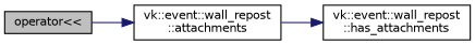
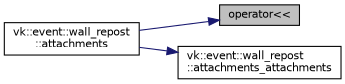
  digraph {
    rankdir=LR
    node [color=black fillcolor=white fontname=Helvetica fontsize=10 shape=record style=filled]
    edge [color=midnightblue fontname=Helvetica fontsize=10 labelfontname=Helvetica labelfontsize=10 style=solid]
    n1 [fillcolor=grey75 fontcolor=black height=0.2 label="operator\<\<" width=0.4]
    n2 [height=0.2 label="vk::event::wall_repost\l::attachments" width=0.4]
-   n3 [height=0.2 label="vk::event::wall_repost\l::has_attachments" width=0.4]
-   n1 -> n2
+   n3 [height=0.2 label="vk::event::wall_repost\l::attachments_attachments" width=0.4]
+   n2 -> n1
    n2 -> n3
  }
